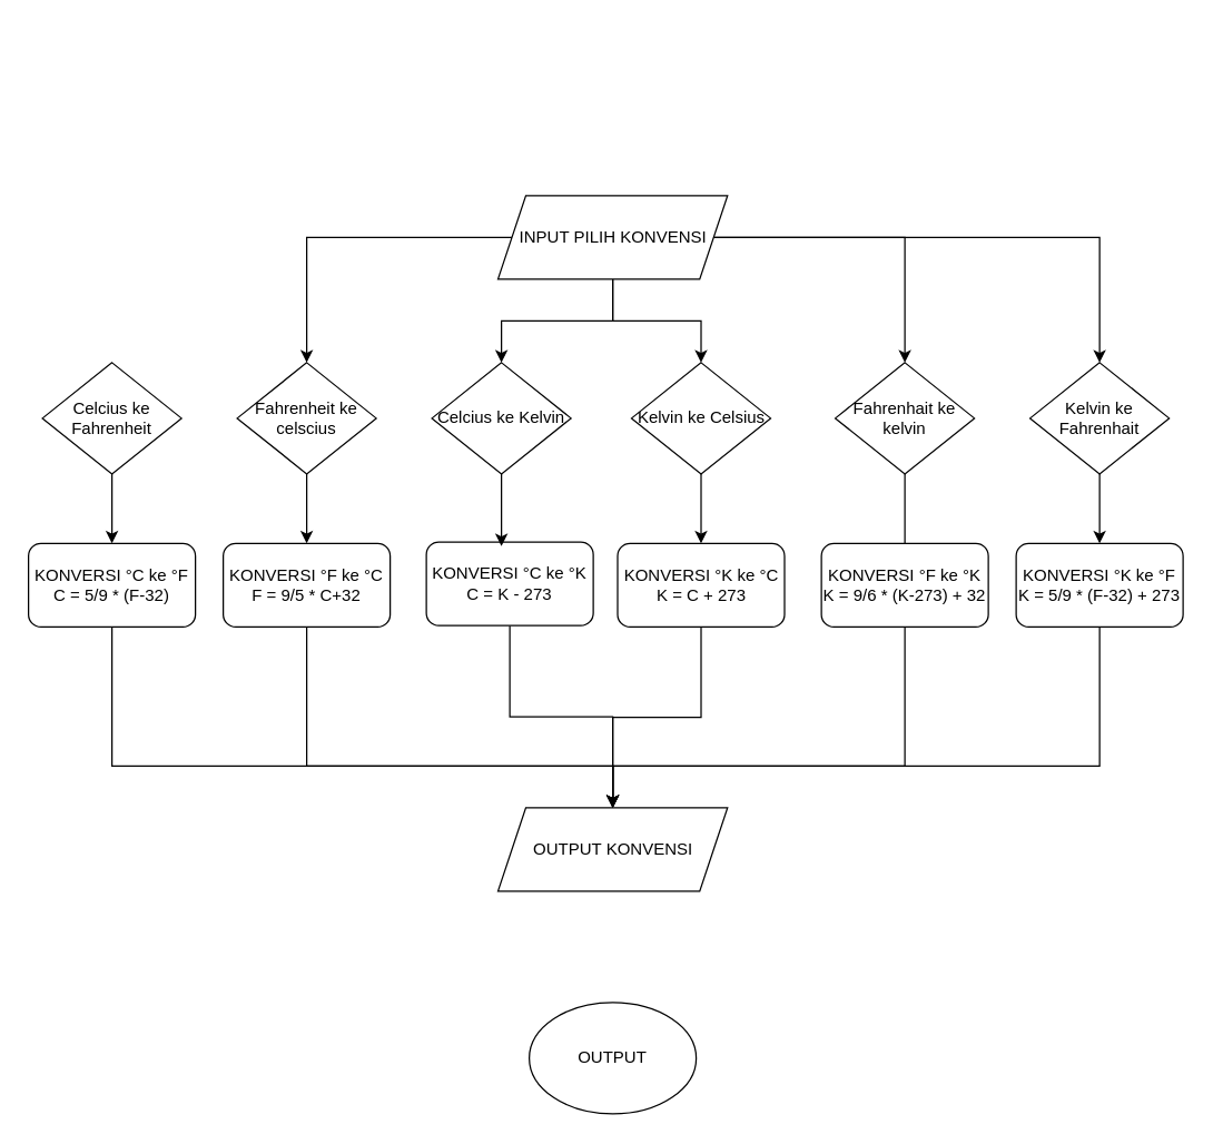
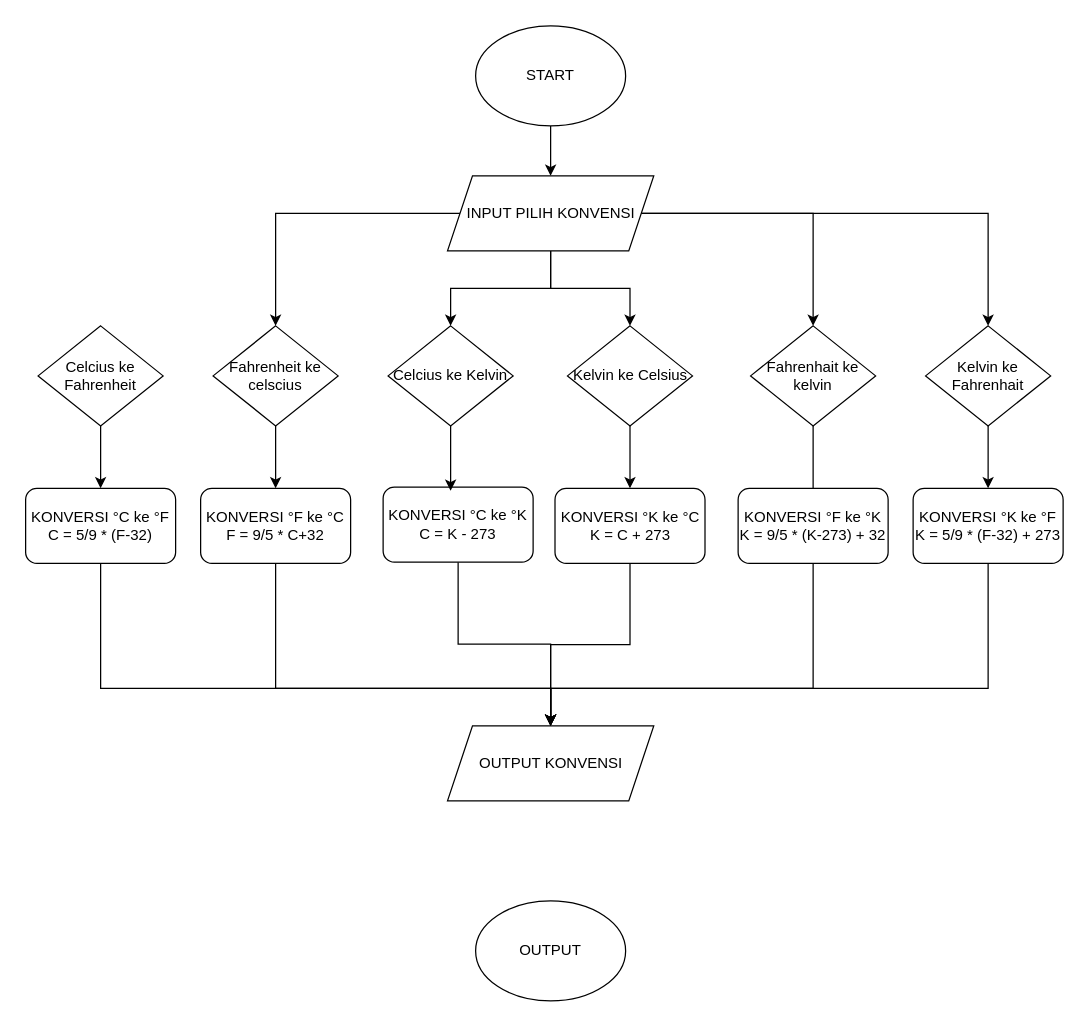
  <mxCell id="0" />
  <mxCell id="1" parent="0" />
+ <mxCell id="2" style="edgeStyle=orthogonalEdgeStyle;rounded=0;orthogonalLoop=1;jettySize=auto;html=1;" edge="1" parent="1" source="3" target="10"><mxGeometry relative="1" as="geometry" /></mxCell>
+ <mxCell id="3" value="START" style="ellipse;whiteSpace=wrap;html=1;" vertex="1" parent="1"><mxGeometry x="380" width="120" height="80" as="geometry" y="20" /></mxCell>
  <mxCell id="4" value="OUTPUT" style="ellipse;whiteSpace=wrap;html=1;" vertex="1" parent="1"><mxGeometry x="380" y="720" width="120" height="80" as="geometry" /></mxCell>
  <mxCell id="5" style="edgeStyle=orthogonalEdgeStyle;rounded=0;orthogonalLoop=1;jettySize=auto;html=1;" edge="1" parent="1" source="10" target="17"><mxGeometry relative="1" as="geometry" /></mxCell>
  <mxCell id="6" style="edgeStyle=orthogonalEdgeStyle;rounded=0;orthogonalLoop=1;jettySize=auto;html=1;entryX=0.5;entryY=0;entryDx=0;entryDy=0;" edge="1" parent="1" source="10" target="19"><mxGeometry relative="1" as="geometry" /></mxCell>
  <mxCell id="7" style="edgeStyle=orthogonalEdgeStyle;rounded=0;orthogonalLoop=1;jettySize=auto;html=1;" edge="1" parent="1" source="10" target="16"><mxGeometry relative="1" as="geometry" /></mxCell>
  <mxCell id="8" style="edgeStyle=orthogonalEdgeStyle;rounded=0;orthogonalLoop=1;jettySize=auto;html=1;" edge="1" parent="1" source="10" target="21"><mxGeometry relative="1" as="geometry" /></mxCell>
  <mxCell id="9" style="edgeStyle=orthogonalEdgeStyle;rounded=0;orthogonalLoop=1;jettySize=auto;html=1;" edge="1" parent="1" source="10" target="23"><mxGeometry relative="1" as="geometry" /></mxCell>
  <mxCell id="10" value="INPUT PILIH KONVENSI" style="shape=parallelogram;perimeter=parallelogramPerimeter;whiteSpace=wrap;html=1;fixedSize=1;" vertex="1" parent="1"><mxGeometry x="357.5" y="140" width="165" height="60" as="geometry" /></mxCell>
  <mxCell id="11" style="edgeStyle=orthogonalEdgeStyle;rounded=0;orthogonalLoop=1;jettySize=auto;html=1;" edge="1" parent="1" source="12" target="35"><mxGeometry relative="1" as="geometry" /></mxCell>
  <mxCell id="12" value="KONVERSI&amp;nbsp;°C ke&amp;nbsp;°K&lt;div&gt;C = K - 273&lt;/div&gt;" style="rounded=1;whiteSpace=wrap;html=1;" vertex="1" parent="1"><mxGeometry x="306" y="389" width="120" height="60" as="geometry" /></mxCell>
  <mxCell id="13" style="edgeStyle=orthogonalEdgeStyle;rounded=0;orthogonalLoop=1;jettySize=auto;html=1;entryX=0.5;entryY=0;entryDx=0;entryDy=0;" edge="1" parent="1" source="14" target="31"><mxGeometry relative="1" as="geometry" /></mxCell>
  <mxCell id="14" value="Celcius ke Fahrenheit" style="rhombus;whiteSpace=wrap;html=1;" vertex="1" parent="1"><mxGeometry x="30" y="260" width="100" height="80" as="geometry" /></mxCell>
  <mxCell id="15" style="edgeStyle=orthogonalEdgeStyle;rounded=0;orthogonalLoop=1;jettySize=auto;html=1;entryX=0.5;entryY=0;entryDx=0;entryDy=0;" edge="1" parent="1" source="16" target="33"><mxGeometry relative="1" as="geometry" /></mxCell>
  <mxCell id="16" value="Fahrenheit ke celscius" style="rhombus;whiteSpace=wrap;html=1;" vertex="1" parent="1"><mxGeometry x="170" y="260" width="100" height="80" as="geometry" /></mxCell>
  <mxCell id="17" value="Celcius ke Kelvin" style="rhombus;whiteSpace=wrap;html=1;" vertex="1" parent="1"><mxGeometry x="310" y="260" width="100" height="80" as="geometry" /></mxCell>
  <mxCell id="18" style="edgeStyle=orthogonalEdgeStyle;rounded=0;orthogonalLoop=1;jettySize=auto;html=1;entryX=0.5;entryY=0;entryDx=0;entryDy=0;" edge="1" parent="1" source="19" target="25"><mxGeometry relative="1" as="geometry" /></mxCell>
  <mxCell id="19" value="Kelvin ke Celsius" style="rhombus;whiteSpace=wrap;html=1;" vertex="1" parent="1"><mxGeometry x="453.5" y="260" width="100" height="80" as="geometry" /></mxCell>
  <mxCell id="20" style="edgeStyle=orthogonalEdgeStyle;rounded=0;orthogonalLoop=1;jettySize=auto;html=1;entryX=0.5;entryY=0;entryDx=0;entryDy=0;endArrow=none;" edge="1" parent="1" source="21" target="27"><mxGeometry relative="1" as="geometry" /></mxCell>
  <mxCell id="21" value="Fahrenhait ke kelvin" style="rhombus;whiteSpace=wrap;html=1;" vertex="1" parent="1"><mxGeometry x="600" y="260" width="100" height="80" as="geometry" /></mxCell>
  <mxCell id="22" style="edgeStyle=orthogonalEdgeStyle;rounded=0;orthogonalLoop=1;jettySize=auto;html=1;" edge="1" parent="1" source="23" target="29"><mxGeometry relative="1" as="geometry" /></mxCell>
  <mxCell id="23" value="Kelvin ke Fahrenhait" style="rhombus;whiteSpace=wrap;html=1;" vertex="1" parent="1"><mxGeometry x="740" y="260" width="100" height="80" as="geometry" /></mxCell>
  <mxCell id="24" style="edgeStyle=orthogonalEdgeStyle;rounded=0;orthogonalLoop=1;jettySize=auto;html=1;" edge="1" parent="1" source="25" target="35"><mxGeometry relative="1" as="geometry" /></mxCell>
  <mxCell id="25" value="KONVERSI&amp;nbsp;°K ke&amp;nbsp;°C&lt;div&gt;K = C + 273&lt;/div&gt;" style="rounded=1;whiteSpace=wrap;html=1;" vertex="1" parent="1"><mxGeometry x="443.5" y="390" width="120" height="60" as="geometry" /></mxCell>
  <mxCell id="26" style="edgeStyle=orthogonalEdgeStyle;rounded=0;orthogonalLoop=1;jettySize=auto;html=1;" edge="1" parent="1" source="27" target="35"><mxGeometry relative="1" as="geometry"><Array as="points"><mxPoint x="650" y="550" /><mxPoint x="440" y="550" /></Array></mxGeometry></mxCell>
- <mxCell id="27" value="KONVERSI&amp;nbsp;°F ke&amp;nbsp;°K&lt;div&gt;K = 9/6 * (K-273) + 32&lt;/div&gt;" style="rounded=1;whiteSpace=wrap;html=1;" vertex="1" parent="1"><mxGeometry x="590" y="390" width="120" height="60" as="geometry" /></mxCell>
+ <mxCell id="27" value="KONVERSI&amp;nbsp;°F ke&amp;nbsp;°K&lt;div&gt;K = 9/5 * (K-273) + 32&lt;/div&gt;" style="rounded=1;whiteSpace=wrap;html=1;" vertex="1" parent="1"><mxGeometry x="590" y="390" width="120" height="60" as="geometry" /></mxCell>
  <mxCell id="28" style="edgeStyle=orthogonalEdgeStyle;rounded=0;orthogonalLoop=1;jettySize=auto;html=1;" edge="1" parent="1" source="29" target="35"><mxGeometry relative="1" as="geometry"><Array as="points"><mxPoint x="790" y="550" /><mxPoint x="440" y="550" /></Array></mxGeometry></mxCell>
  <mxCell id="29" value="KONVERSI&amp;nbsp;°K ke&amp;nbsp;°F&lt;div&gt;K = 5/9 * (F-32) + 273&lt;/div&gt;" style="rounded=1;whiteSpace=wrap;html=1;" vertex="1" parent="1"><mxGeometry x="730" y="390" width="120" height="60" as="geometry" /></mxCell>
  <mxCell id="30" style="edgeStyle=orthogonalEdgeStyle;rounded=0;orthogonalLoop=1;jettySize=auto;html=1;" edge="1" parent="1" source="31" target="35"><mxGeometry relative="1" as="geometry"><Array as="points"><mxPoint x="80" y="550" /><mxPoint x="440" y="550" /></Array></mxGeometry></mxCell>
  <mxCell id="31" value="KONVERSI&amp;nbsp;°C ke&amp;nbsp;°F&lt;div&gt;C = 5/9 * (F-32)&lt;/div&gt;" style="rounded=1;whiteSpace=wrap;html=1;" vertex="1" parent="1"><mxGeometry x="20" y="390" width="120" height="60" as="geometry" /></mxCell>
  <mxCell id="32" style="edgeStyle=orthogonalEdgeStyle;rounded=0;orthogonalLoop=1;jettySize=auto;html=1;entryX=0.5;entryY=0;entryDx=0;entryDy=0;" edge="1" parent="1" source="33" target="35"><mxGeometry relative="1" as="geometry"><mxPoint x="430" y="570" as="targetPoint" /><Array as="points"><mxPoint x="220" y="550" /><mxPoint x="440" y="550" /></Array></mxGeometry></mxCell>
  <mxCell id="33" value="KONVERSI&amp;nbsp;°F ke&amp;nbsp;°C&lt;div&gt;F = 9/5 * C+32&lt;/div&gt;" style="rounded=1;whiteSpace=wrap;html=1;" vertex="1" parent="1"><mxGeometry x="160" y="390" width="120" height="60" as="geometry" /></mxCell>
  <mxCell id="34" style="edgeStyle=orthogonalEdgeStyle;rounded=0;orthogonalLoop=1;jettySize=auto;html=1;entryX=0.45;entryY=0.05;entryDx=0;entryDy=0;entryPerimeter=0;" edge="1" parent="1" source="17" target="12"><mxGeometry relative="1" as="geometry" /></mxCell>
  <mxCell id="35" value="OUTPUT KONVENSI" style="shape=parallelogram;perimeter=parallelogramPerimeter;whiteSpace=wrap;html=1;fixedSize=1;" vertex="1" parent="1"><mxGeometry x="357.5" y="580" width="165" height="60" as="geometry" /></mxCell>
